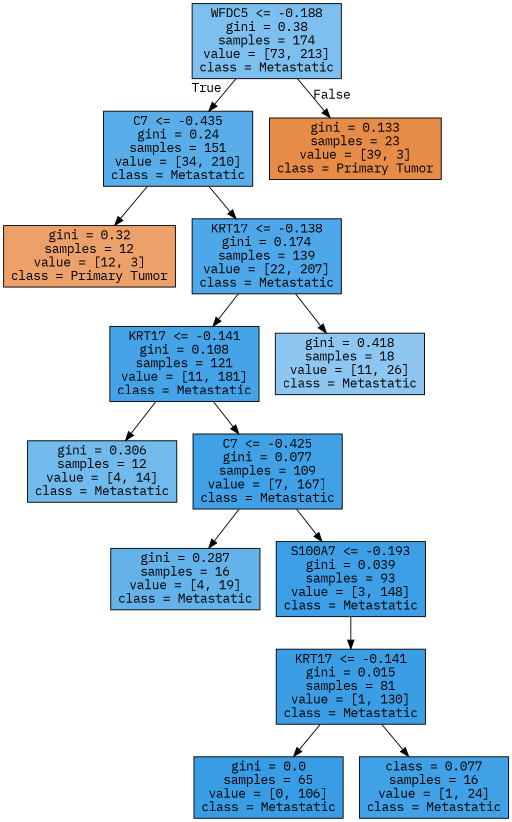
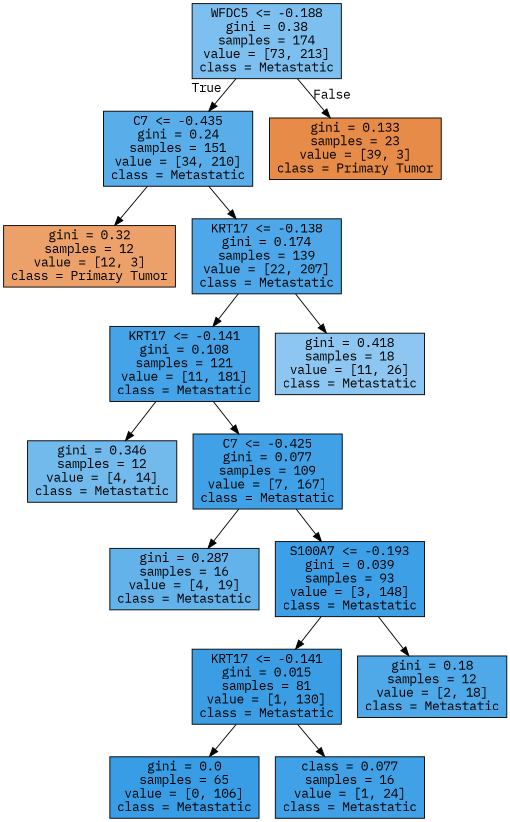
  digraph {
    fontname="IBM Plex Mono"
    node [color=black fillcolor="#41a1e6" fontname="IBM Plex Mono" shape=box style=filled]
    edge [fontname="IBM Plex Mono"]
    n1 [fillcolor="#7dbfee" label="WFDC5 <= -0.188\ngini = 0.38\nsamples = 174\nvalue = [73, 213]\nclass = Metastatic"]
    n2 [fillcolor="#59ade9" label="C7 <= -0.435\ngini = 0.24\nsamples = 151\nvalue = [34, 210]\nclass = Metastatic"]
    n3 [fillcolor="#e78b48" label="gini = 0.133\nsamples = 23\nvalue = [39, 3]\nclass = Primary Tumor"]
    n4 [fillcolor="#eca06a" label="gini = 0.32\nsamples = 12\nvalue = [12, 3]\nclass = Primary Tumor"]
    n5 [fillcolor="#4ea7e8" label="KRT17 <= -0.138\ngini = 0.174\nsamples = 139\nvalue = [22, 207]\nclass = Metastatic"]
    n6 [fillcolor="#45a3e7" label="KRT17 <= -0.141\ngini = 0.108\nsamples = 121\nvalue = [11, 181]\nclass = Metastatic"]
    n7 [fillcolor="#8dc6f0" label="gini = 0.418\nsamples = 18\nvalue = [11, 26]\nclass = Metastatic"]
-   n8 [fillcolor="#72b9ec" label="gini = 0.306\nsamples = 12\nvalue = [4, 14]\nclass = Metastatic"]
+   n8 [fillcolor="#72b9ec" label="gini = 0.346\nsamples = 12\nvalue = [4, 14]\nclass = Metastatic"]
    n9 [label="C7 <= -0.425\ngini = 0.077\nsamples = 109\nvalue = [7, 167]\nclass = Metastatic"]
    n10 [fillcolor="#63b2ea" label="gini = 0.287\nsamples = 16\nvalue = [4, 19]\nclass = Metastatic"]
    n11 [fillcolor="#3d9fe6" label="S100A7 <= -0.193\ngini = 0.039\nsamples = 93\nvalue = [3, 148]\nclass = Metastatic"]
    n12 [fillcolor="#3b9ee5" label="KRT17 <= -0.141\ngini = 0.015\nsamples = 81\nvalue = [1, 130]\nclass = Metastatic"]
+   n13 [fillcolor="#4fa8e8" label="gini = 0.18\nsamples = 12\nvalue = [2, 18]\nclass = Metastatic"]
    n14 [fillcolor="#399de5" label="gini = 0.0\nsamples = 65\nvalue = [0, 106]\nclass = Metastatic"]
    n15 [label="class = 0.077\nsamples = 16\nvalue = [1, 24]\nclass = Metastatic"]
    n1 -> n2 [headlabel=True labelangle=45 labeldistance=2.5]
    n1 -> n3 [headlabel=False labelangle=-45 labeldistance=2.5]
    n2 -> n4
    n2 -> n5
    n5 -> n6
    n5 -> n7
    n6 -> n8
    n6 -> n9
    n9 -> n10
    n9 -> n11
    n11 -> n12
+   n11 -> n13
    n12 -> n14
    n12 -> n15
  }
